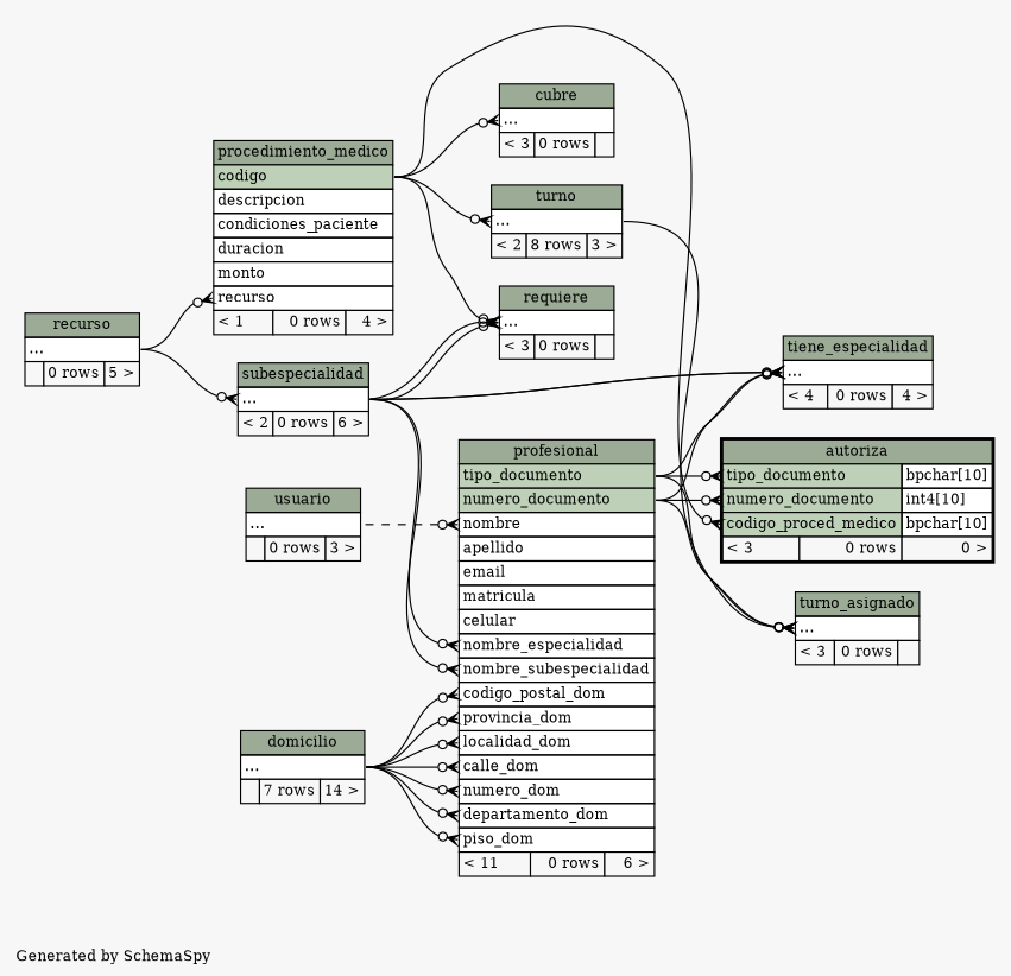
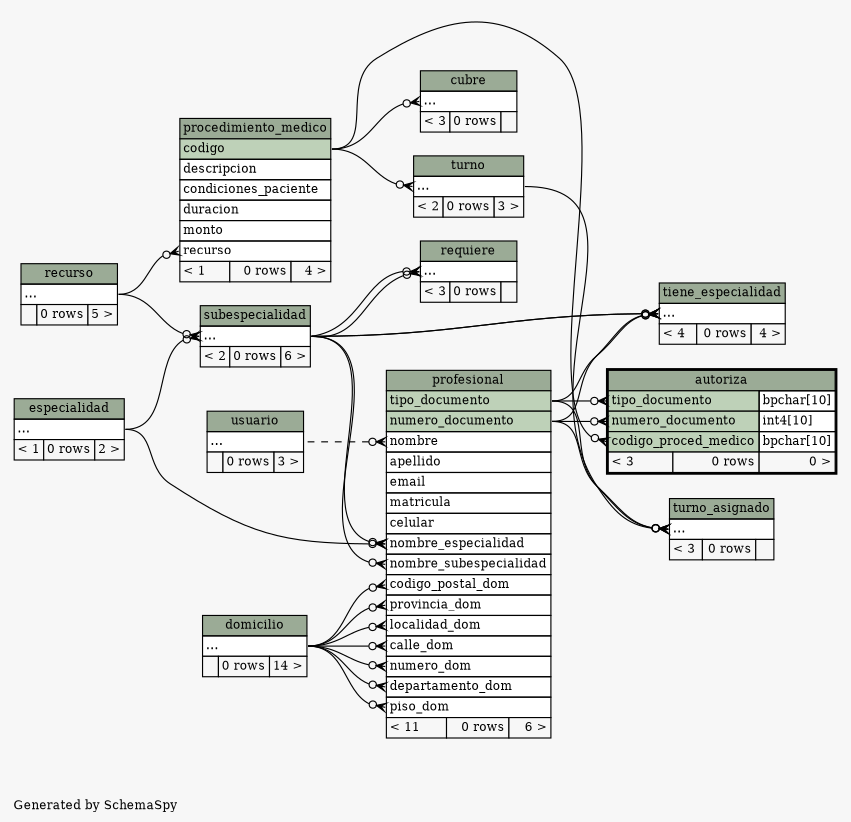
  digraph {
    bgcolor="#f7f7f7"
    fontname="DejaVu Serif"
    fontsize=11
    label="\nGenerated by SchemaSpy"
    labeljust=l
    nodesep=0.18
    rankdir=RL
    ranksep=0.46
    node [fontname="DejaVu Serif" fontsize=11 shape=plaintext]
    edge [arrowhead=none arrowsize=0.8 arrowtail=crowodot dir=back fontname="DejaVu Serif" headport="elipses:e" tailport="elipses:w"]
    n1 [label=<     <TABLE BORDER="2" CELLBORDER="1" CELLSPACING="0" BGCOLOR="#ffffff">       <TR><TD COLSPAN="3" BGCOLOR="#9bab96" ALIGN="CENTER">autoriza</TD></TR>       <TR><TD PORT="tipo_documento" COLSPAN="2" BGCOLOR="#bed1b8" ALIGN="LEFT">tipo_documento</TD><TD PORT="tipo_documento.type" ALIGN="LEFT">bpchar[10]</TD></TR>       <TR><TD PORT="numero_documento" COLSPAN="2" BGCOLOR="#bed1b8" ALIGN="LEFT">numero_documento</TD><TD PORT="numero_documento.type" ALIGN="LEFT">int4[10]</TD></TR>       <TR><TD PORT="codigo_proced_medico" COLSPAN="2" BGCOLOR="#bed1b8" ALIGN="LEFT">codigo_proced_medico</TD><TD PORT="codigo_proced_medico.type" ALIGN="LEFT">bpchar[10]</TD></TR>       <TR><TD ALIGN="LEFT" BGCOLOR="#f7f7f7">&lt; 3</TD><TD ALIGN="RIGHT" BGCOLOR="#f7f7f7">0 rows</TD><TD ALIGN="RIGHT" BGCOLOR="#f7f7f7">0 &gt;</TD></TR>     </TABLE>>]
    n2 [label=<     <TABLE BORDER="0" CELLBORDER="1" CELLSPACING="0" BGCOLOR="#ffffff">       <TR><TD COLSPAN="3" BGCOLOR="#9bab96" ALIGN="CENTER">procedimiento_medico</TD></TR>       <TR><TD PORT="codigo" COLSPAN="3" BGCOLOR="#bed1b8" ALIGN="LEFT">codigo</TD></TR>       <TR><TD PORT="descripcion" COLSPAN="3" ALIGN="LEFT">descripcion</TD></TR>       <TR><TD PORT="condiciones_paciente" COLSPAN="3" ALIGN="LEFT">condiciones_paciente</TD></TR>       <TR><TD PORT="duracion" COLSPAN="3" ALIGN="LEFT">duracion</TD></TR>       <TR><TD PORT="monto" COLSPAN="3" ALIGN="LEFT">monto</TD></TR>       <TR><TD PORT="recurso" COLSPAN="3" ALIGN="LEFT">recurso</TD></TR>       <TR><TD ALIGN="LEFT" BGCOLOR="#f7f7f7">&lt; 1</TD><TD ALIGN="RIGHT" BGCOLOR="#f7f7f7">0 rows</TD><TD ALIGN="RIGHT" BGCOLOR="#f7f7f7">4 &gt;</TD></TR>     </TABLE>>]
    n3 [label=<     <TABLE BORDER="0" CELLBORDER="1" CELLSPACING="0" BGCOLOR="#ffffff">       <TR><TD COLSPAN="3" BGCOLOR="#9bab96" ALIGN="CENTER">profesional</TD></TR>       <TR><TD PORT="tipo_documento" COLSPAN="3" BGCOLOR="#bed1b8" ALIGN="LEFT">tipo_documento</TD></TR>       <TR><TD PORT="numero_documento" COLSPAN="3" BGCOLOR="#bed1b8" ALIGN="LEFT">numero_documento</TD></TR>       <TR><TD PORT="nombre" COLSPAN="3" ALIGN="LEFT">nombre</TD></TR>       <TR><TD PORT="apellido" COLSPAN="3" ALIGN="LEFT">apellido</TD></TR>       <TR><TD PORT="email" COLSPAN="3" ALIGN="LEFT">email</TD></TR>       <TR><TD PORT="matricula" COLSPAN="3" ALIGN="LEFT">matricula</TD></TR>       <TR><TD PORT="celular" COLSPAN="3" ALIGN="LEFT">celular</TD></TR>       <TR><TD PORT="nombre_especialidad" COLSPAN="3" ALIGN="LEFT">nombre_especialidad</TD></TR>       <TR><TD PORT="nombre_subespecialidad" COLSPAN="3" ALIGN="LEFT">nombre_subespecialidad</TD></TR>       <TR><TD PORT="codigo_postal_dom" COLSPAN="3" ALIGN="LEFT">codigo_postal_dom</TD></TR>       <TR><TD PORT="provincia_dom" COLSPAN="3" ALIGN="LEFT">provincia_dom</TD></TR>       <TR><TD PORT="localidad_dom" COLSPAN="3" ALIGN="LEFT">localidad_dom</TD></TR>       <TR><TD PORT="calle_dom" COLSPAN="3" ALIGN="LEFT">calle_dom</TD></TR>       <TR><TD PORT="numero_dom" COLSPAN="3" ALIGN="LEFT">numero_dom</TD></TR>       <TR><TD PORT="departamento_dom" COLSPAN="3" ALIGN="LEFT">departamento_dom</TD></TR>       <TR><TD PORT="piso_dom" COLSPAN="3" ALIGN="LEFT">piso_dom</TD></TR>       <TR><TD ALIGN="LEFT" BGCOLOR="#f7f7f7">&lt; 11</TD><TD ALIGN="RIGHT" BGCOLOR="#f7f7f7">0 rows</TD><TD ALIGN="RIGHT" BGCOLOR="#f7f7f7">6 &gt;</TD></TR>     </TABLE>>]
    n4 [label=<     <TABLE BORDER="0" CELLBORDER="1" CELLSPACING="0" BGCOLOR="#ffffff">       <TR><TD COLSPAN="3" BGCOLOR="#9bab96" ALIGN="CENTER">recurso</TD></TR>       <TR><TD PORT="elipses" COLSPAN="3" ALIGN="LEFT">...</TD></TR>       <TR><TD ALIGN="LEFT" BGCOLOR="#f7f7f7">  </TD><TD ALIGN="RIGHT" BGCOLOR="#f7f7f7">0 rows</TD><TD ALIGN="RIGHT" BGCOLOR="#f7f7f7">5 &gt;</TD></TR>     </TABLE>>]
-   n6 [label=<     <TABLE BORDER="0" CELLBORDER="1" CELLSPACING="0" BGCOLOR="#ffffff">       <TR><TD COLSPAN="3" BGCOLOR="#9bab96" ALIGN="CENTER">domicilio</TD></TR>       <TR><TD PORT="elipses" COLSPAN="3" ALIGN="LEFT">...</TD></TR>       <TR><TD ALIGN="LEFT" BGCOLOR="#f7f7f7">  </TD><TD ALIGN="RIGHT" BGCOLOR="#f7f7f7">7 rows</TD><TD ALIGN="RIGHT" BGCOLOR="#f7f7f7">14 &gt;</TD></TR>     </TABLE>>]
+   n5 [label=<     <TABLE BORDER="0" CELLBORDER="1" CELLSPACING="0" BGCOLOR="#ffffff">       <TR><TD COLSPAN="3" BGCOLOR="#9bab96" ALIGN="CENTER">especialidad</TD></TR>       <TR><TD PORT="elipses" COLSPAN="3" ALIGN="LEFT">...</TD></TR>       <TR><TD ALIGN="LEFT" BGCOLOR="#f7f7f7">&lt; 1</TD><TD ALIGN="RIGHT" BGCOLOR="#f7f7f7">0 rows</TD><TD ALIGN="RIGHT" BGCOLOR="#f7f7f7">2 &gt;</TD></TR>     </TABLE>>]
+   n6 [label=<     <TABLE BORDER="0" CELLBORDER="1" CELLSPACING="0" BGCOLOR="#ffffff">       <TR><TD COLSPAN="3" BGCOLOR="#9bab96" ALIGN="CENTER">domicilio</TD></TR>       <TR><TD PORT="elipses" COLSPAN="3" ALIGN="LEFT">...</TD></TR>       <TR><TD ALIGN="LEFT" BGCOLOR="#f7f7f7">  </TD><TD ALIGN="RIGHT" BGCOLOR="#f7f7f7">0 rows</TD><TD ALIGN="RIGHT" BGCOLOR="#f7f7f7">14 &gt;</TD></TR>     </TABLE>>]
    n7 [label=<     <TABLE BORDER="0" CELLBORDER="1" CELLSPACING="0" BGCOLOR="#ffffff">       <TR><TD COLSPAN="3" BGCOLOR="#9bab96" ALIGN="CENTER">usuario</TD></TR>       <TR><TD PORT="elipses" COLSPAN="3" ALIGN="LEFT">...</TD></TR>       <TR><TD ALIGN="LEFT" BGCOLOR="#f7f7f7">  </TD><TD ALIGN="RIGHT" BGCOLOR="#f7f7f7">0 rows</TD><TD ALIGN="RIGHT" BGCOLOR="#f7f7f7">3 &gt;</TD></TR>     </TABLE>>]
    n8 [label=<     <TABLE BORDER="0" CELLBORDER="1" CELLSPACING="0" BGCOLOR="#ffffff">       <TR><TD COLSPAN="3" BGCOLOR="#9bab96" ALIGN="CENTER">subespecialidad</TD></TR>       <TR><TD PORT="elipses" COLSPAN="3" ALIGN="LEFT">...</TD></TR>       <TR><TD ALIGN="LEFT" BGCOLOR="#f7f7f7">&lt; 2</TD><TD ALIGN="RIGHT" BGCOLOR="#f7f7f7">0 rows</TD><TD ALIGN="RIGHT" BGCOLOR="#f7f7f7">6 &gt;</TD></TR>     </TABLE>>]
    n9 [label=<     <TABLE BORDER="0" CELLBORDER="1" CELLSPACING="0" BGCOLOR="#ffffff">       <TR><TD COLSPAN="3" BGCOLOR="#9bab96" ALIGN="CENTER">cubre</TD></TR>       <TR><TD PORT="elipses" COLSPAN="3" ALIGN="LEFT">...</TD></TR>       <TR><TD ALIGN="LEFT" BGCOLOR="#f7f7f7">&lt; 3</TD><TD ALIGN="RIGHT" BGCOLOR="#f7f7f7">0 rows</TD><TD ALIGN="RIGHT" BGCOLOR="#f7f7f7">  </TD></TR>     </TABLE>>]
    n10 [label=<     <TABLE BORDER="0" CELLBORDER="1" CELLSPACING="0" BGCOLOR="#ffffff">       <TR><TD COLSPAN="3" BGCOLOR="#9bab96" ALIGN="CENTER">requiere</TD></TR>       <TR><TD PORT="elipses" COLSPAN="3" ALIGN="LEFT">...</TD></TR>       <TR><TD ALIGN="LEFT" BGCOLOR="#f7f7f7">&lt; 3</TD><TD ALIGN="RIGHT" BGCOLOR="#f7f7f7">0 rows</TD><TD ALIGN="RIGHT" BGCOLOR="#f7f7f7">  </TD></TR>     </TABLE>>]
    n11 [label=<     <TABLE BORDER="0" CELLBORDER="1" CELLSPACING="0" BGCOLOR="#ffffff">       <TR><TD COLSPAN="3" BGCOLOR="#9bab96" ALIGN="CENTER">tiene_especialidad</TD></TR>       <TR><TD PORT="elipses" COLSPAN="3" ALIGN="LEFT">...</TD></TR>       <TR><TD ALIGN="LEFT" BGCOLOR="#f7f7f7">&lt; 4</TD><TD ALIGN="RIGHT" BGCOLOR="#f7f7f7">0 rows</TD><TD ALIGN="RIGHT" BGCOLOR="#f7f7f7">4 &gt;</TD></TR>     </TABLE>>]
-   n12 [label=<     <TABLE BORDER="0" CELLBORDER="1" CELLSPACING="0" BGCOLOR="#ffffff">       <TR><TD COLSPAN="3" BGCOLOR="#9bab96" ALIGN="CENTER">turno</TD></TR>       <TR><TD PORT="elipses" COLSPAN="3" ALIGN="LEFT">...</TD></TR>       <TR><TD ALIGN="LEFT" BGCOLOR="#f7f7f7">&lt; 2</TD><TD ALIGN="RIGHT" BGCOLOR="#f7f7f7">8 rows</TD><TD ALIGN="RIGHT" BGCOLOR="#f7f7f7">3 &gt;</TD></TR>     </TABLE>>]
+   n12 [label=<     <TABLE BORDER="0" CELLBORDER="1" CELLSPACING="0" BGCOLOR="#ffffff">       <TR><TD COLSPAN="3" BGCOLOR="#9bab96" ALIGN="CENTER">turno</TD></TR>       <TR><TD PORT="elipses" COLSPAN="3" ALIGN="LEFT">...</TD></TR>       <TR><TD ALIGN="LEFT" BGCOLOR="#f7f7f7">&lt; 2</TD><TD ALIGN="RIGHT" BGCOLOR="#f7f7f7">0 rows</TD><TD ALIGN="RIGHT" BGCOLOR="#f7f7f7">3 &gt;</TD></TR>     </TABLE>>]
    n13 [label=<     <TABLE BORDER="0" CELLBORDER="1" CELLSPACING="0" BGCOLOR="#ffffff">       <TR><TD COLSPAN="3" BGCOLOR="#9bab96" ALIGN="CENTER">turno_asignado</TD></TR>       <TR><TD PORT="elipses" COLSPAN="3" ALIGN="LEFT">...</TD></TR>       <TR><TD ALIGN="LEFT" BGCOLOR="#f7f7f7">&lt; 3</TD><TD ALIGN="RIGHT" BGCOLOR="#f7f7f7">0 rows</TD><TD ALIGN="RIGHT" BGCOLOR="#f7f7f7">  </TD></TR>     </TABLE>>]
    n1 -> n2 [headport="codigo:e" tailport="codigo_proced_medico:w"]
    n1 -> n3 [headport="numero_documento:e" tailport="numero_documento:w"]
    n1 -> n3 [headport="tipo_documento:e" tailport="tipo_documento:w"]
    n2 -> n4 [tailport="recurso:w"]
+   n3 -> n5 [tailport="nombre_especialidad:w"]
    n3 -> n6 [tailport="calle_dom:w"]
    n3 -> n6 [tailport="codigo_postal_dom:w"]
    n3 -> n6 [tailport="departamento_dom:w"]
    n3 -> n6 [tailport="localidad_dom:w"]
    n3 -> n6 [tailport="numero_dom:w"]
    n3 -> n6 [tailport="piso_dom:w"]
    n3 -> n6 [tailport="provincia_dom:w"]
    n3 -> n7 [style=dashed tailport="nombre:w"]
    n3 -> n8 [tailport="nombre_especialidad:w"]
    n3 -> n8 [tailport="nombre_subespecialidad:w"]
    n8 -> n4 [style=solid]
+   n8 -> n5
    n9 -> n2 [headport="codigo:e"]
-   n10 -> n2 [headport="codigo:e"]
    n10 -> n8
    n10 -> n8
    n11 -> n3 [headport="numero_documento:e"]
    n11 -> n3 [headport="tipo_documento:e"]
    n11 -> n8
    n11 -> n8
    n12 -> n2 [headport="codigo:e"]
    n13 -> n3 [headport="numero_documento:e"]
    n13 -> n3 [headport="tipo_documento:e"]
    n13 -> n12
  }
